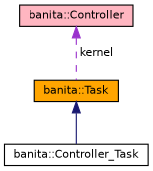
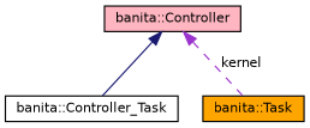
  digraph {
    node [color=black fontname=Helvetica fontsize=10 shape=record style=filled]
    edge [dir=back fontname=Helvetica fontsize=10 labelfontname=Helvetica labelfontsize=10]
    n1 [fillcolor=white fontcolor=black height=0.2 label="banita::Controller_Task" width=0.4]
    n2 [fillcolor=orange height=0.2 label="banita::Task" width=0.4]
    n3 [fillcolor=lightpink height=0.2 label="banita::Controller" width=0.4]
-   n2 -> n1 [color=midnightblue style=solid]
+   n3 -> n1 [color=midnightblue style=solid]
    n3 -> n2 [color=darkorchid3 label=" kernel" style=dashed]
  }
